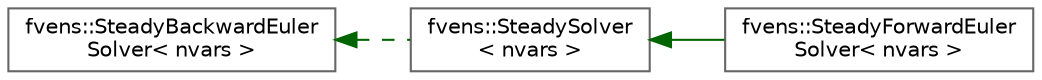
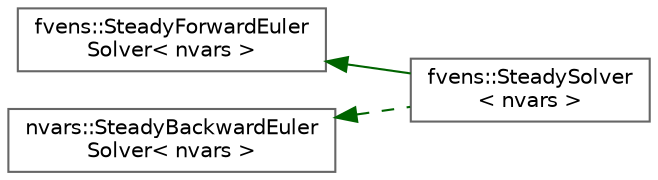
  digraph {
    rankdir=LR
    node [color=grey40 fillcolor=white fontname=Helvetica fontsize=10 shape=box style=filled]
    edge [color=darkgreen dir=back fontname=Helvetica fontsize=10 labelfontname=Helvetica labelfontsize=10]
    n1 [height=0.2 label="fvens::SteadySolver\l\< nvars \>" width=0.4]
    n2 [height=0.2 label="fvens::SteadyForwardEuler\lSolver\< nvars \>" width=0.4]
-   n3 [height=0.2 label="fvens::SteadyBackwardEuler\lSolver\< nvars \>" width=0.4]
-   n1 -> n2 [style=solid]
+   n3 [height=0.2 label="nvars::SteadyBackwardEuler\lSolver\< nvars \>" width=0.4]
+   n2 -> n1 [style=solid]
    n3 -> n1 [style=dashed]
  }
